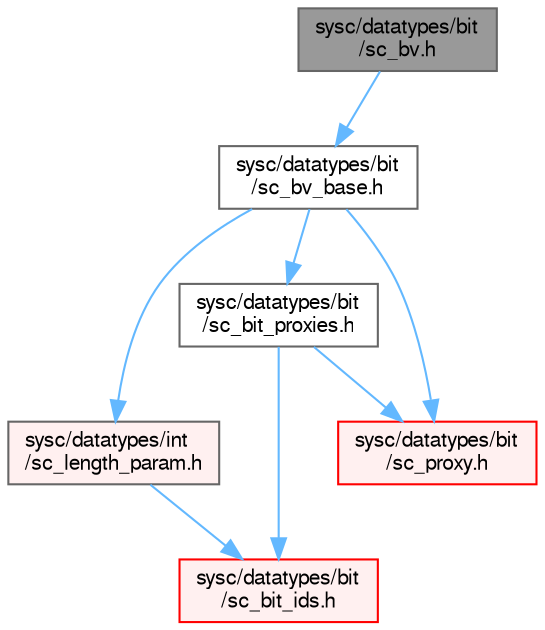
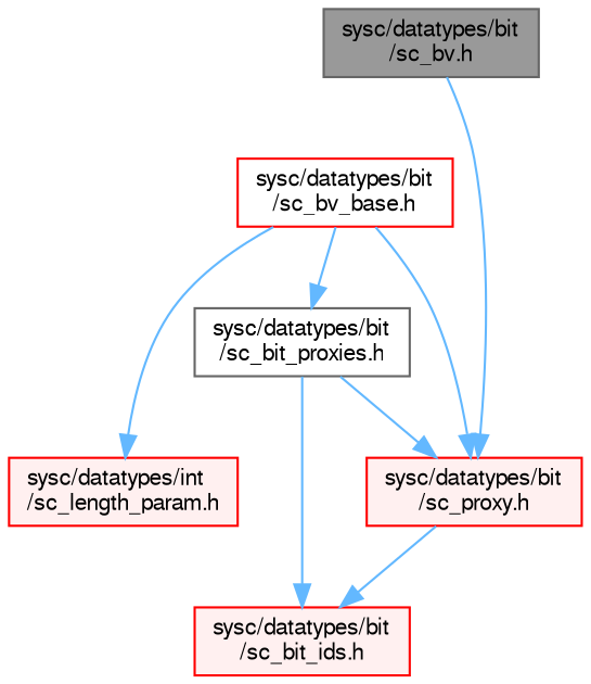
  digraph {
    node [color=red fillcolor="#FFF0F0" fontname=FreeSans fontsize=10 shape=box style=filled]
    edge [color=steelblue1 fontname=FreeSans fontsize=10 labelfontname=FreeSans labelfontsize=10 style=solid]
    n1 [color=gray40 fillcolor=grey60 fontcolor=black height=0.2 label="sysc/datatypes/bit\l/sc_bv.h" width=0.4]
-   n2 [color=grey40 fillcolor=white height=0.2 label="sysc/datatypes/bit\l/sc_bv_base.h" width=0.4]
+   n2 [fillcolor=white height=0.2 label="sysc/datatypes/bit\l/sc_bv_base.h" width=0.4]
    n3 [color=grey40 fillcolor=white height=0.2 label="sysc/datatypes/bit\l/sc_bit_proxies.h" width=0.4]
    n4 [height=0.2 label="sysc/datatypes/bit\l/sc_proxy.h" width=0.4]
-   n5 [color=grey40 height=0.2 label="sysc/datatypes/int\l/sc_length_param.h" width=0.4]
+   n5 [height=0.2 label="sysc/datatypes/int\l/sc_length_param.h" width=0.4]
    n6 [height=0.2 label="sysc/datatypes/bit\l/sc_bit_ids.h" width=0.4]
-   n1 -> n2
+   n1 -> n4
    n2 -> n3
    n2 -> n4
    n2 -> n5
    n3 -> n4
    n3 -> n6
-   n5 -> n6
+   n4 -> n6
  }
